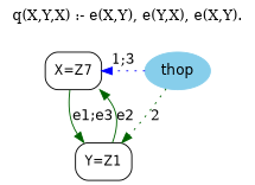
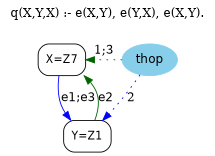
  strict digraph {
    label="q(X,Y,X) :- e(X,Y), e(Y,X), e(X,Y)."
    labelloc=t
    rankdir=TB
    node [fontname="Helvetica-Narrow" shape=box style=rounded]
    edge [color=darkgreen]
    n1 [height=0.5 label="X=Z7" width=0.75]
    n2 [height=0.5 label="Y=Z1" width=0.75]
    thop [color=skyblue fillcolor=skyblue fontname=helvetica height=0.5 shape=oval style="filled,rounded" width=0.79437]
-   n1 -> n2 [fontname=helvetica label="e1;e3"]
+   n1 -> n2 [color=blue fontname=helvetica label="e1;e3"]
    n2 -> n1 [fontname=helvetica label=e2]
-   thop -> n1 [color=blue constraint=false label="1;3" style=dotted]
-   thop -> n2 [constraint=false label=2 style=dotted]
+   thop -> n1 [constraint=false label="1;3" style=dotted]
+   thop -> n2 [color=blue constraint=false label=2 style=dotted]
  }
